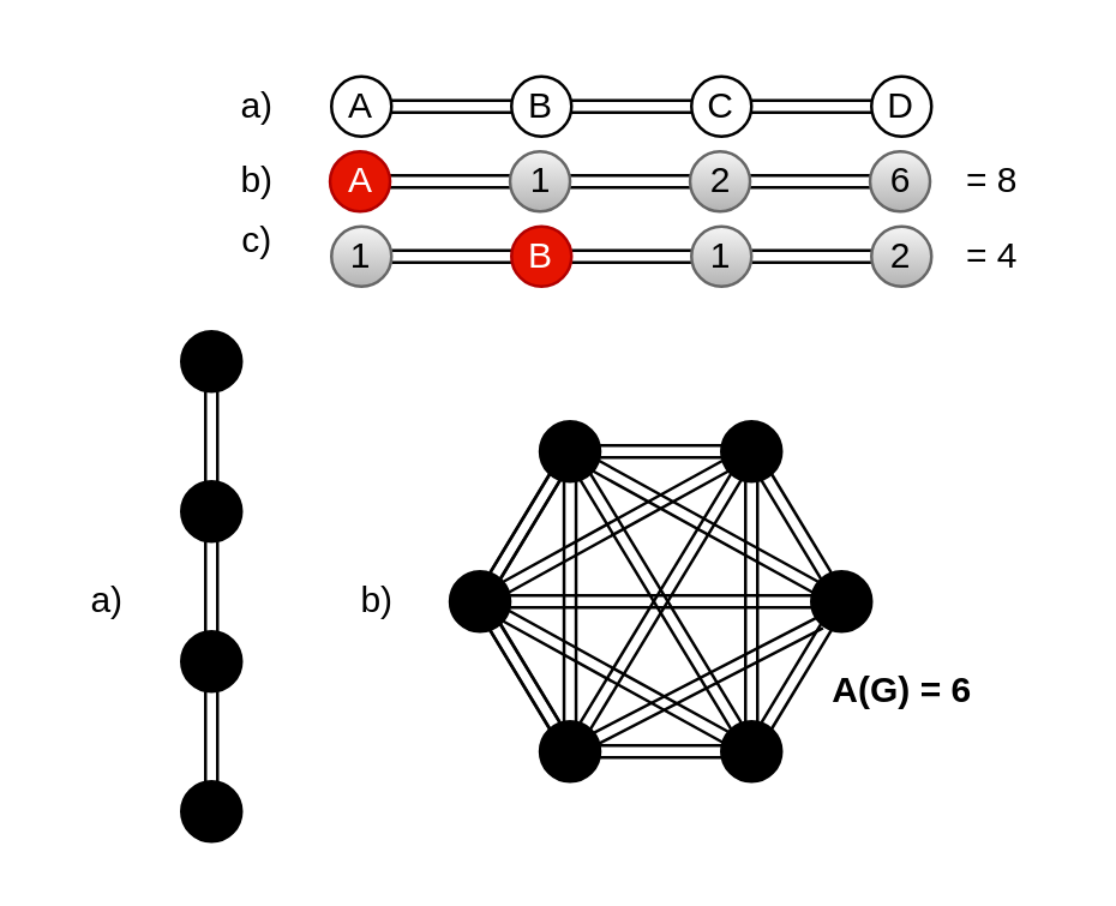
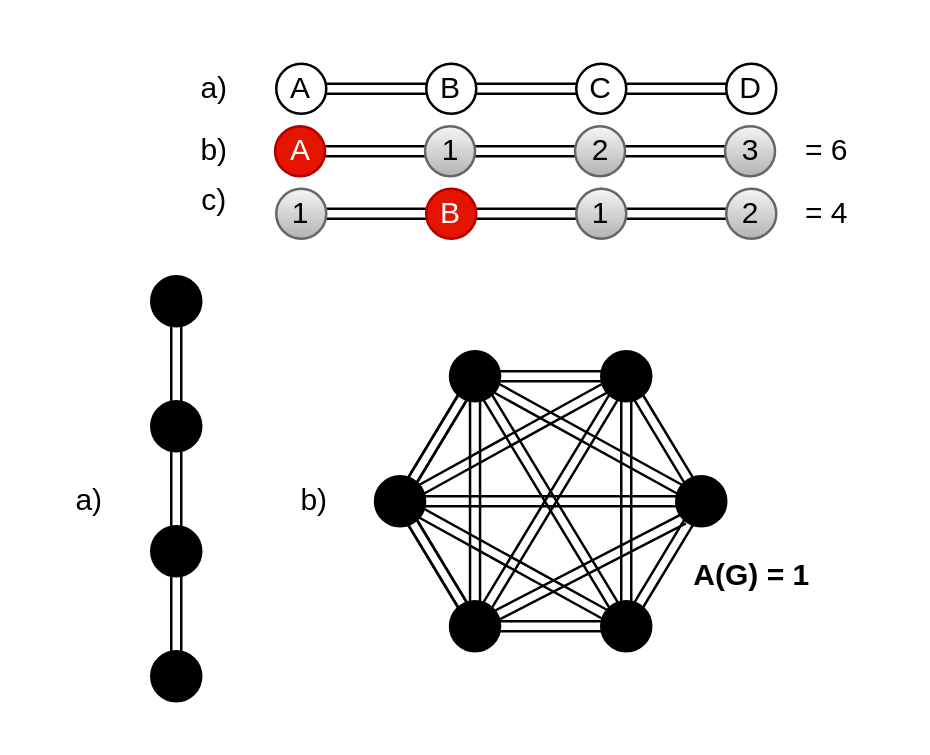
  <mxCell id="0" />
  <mxCell id="1" parent="0" />
  <mxCell id="2" value="" style="shape=link;html=1;rounded=0;startArrow=none;" edge="1" parent="1" source="10"><mxGeometry width="100" relative="1" as="geometry"><mxPoint x="120" y="34.76" as="sourcePoint" /><mxPoint x="310" y="34.76" as="targetPoint" /></mxGeometry></mxCell>
  <mxCell id="3" value="a)" style="text;html=1;align=center;verticalAlign=middle;resizable=0;points=[];autosize=1;strokeColor=none;fillColor=none;" vertex="1" parent="1"><mxGeometry x="70" y="20" width="30" height="30" as="geometry" /></mxCell>
  <mxCell id="4" style="edgeStyle=orthogonalEdgeStyle;shape=link;rounded=0;orthogonalLoop=1;jettySize=auto;html=1;exitX=1;exitY=0.5;exitDx=0;exitDy=0;entryX=0;entryY=0.5;entryDx=0;entryDy=0;" edge="1" parent="1" source="5" target="7"><mxGeometry relative="1" as="geometry" /></mxCell>
  <mxCell id="5" value="A" style="ellipse;whiteSpace=wrap;html=1;aspect=fixed;" vertex="1" parent="1"><mxGeometry x="110" y="25" width="20" height="20" as="geometry" /></mxCell>
  <mxCell id="6" style="edgeStyle=orthogonalEdgeStyle;shape=link;rounded=0;orthogonalLoop=1;jettySize=auto;html=1;exitX=1;exitY=0.5;exitDx=0;exitDy=0;entryX=0;entryY=0.5;entryDx=0;entryDy=0;" edge="1" parent="1" source="7" target="9"><mxGeometry relative="1" as="geometry" /></mxCell>
  <mxCell id="7" value="B" style="ellipse;whiteSpace=wrap;html=1;aspect=fixed;" vertex="1" parent="1"><mxGeometry x="170" y="25" width="20" height="20" as="geometry" /></mxCell>
  <mxCell id="8" style="edgeStyle=orthogonalEdgeStyle;shape=link;rounded=0;orthogonalLoop=1;jettySize=auto;html=1;exitX=1;exitY=0.5;exitDx=0;exitDy=0;entryX=0;entryY=0.5;entryDx=0;entryDy=0;" edge="1" parent="1" source="9" target="10"><mxGeometry relative="1" as="geometry" /></mxCell>
  <mxCell id="9" value="C" style="ellipse;whiteSpace=wrap;html=1;aspect=fixed;" vertex="1" parent="1"><mxGeometry x="230" y="25" width="20" height="20" as="geometry" /></mxCell>
  <mxCell id="10" value="D" style="ellipse;whiteSpace=wrap;html=1;aspect=fixed;" vertex="1" parent="1"><mxGeometry x="290" y="25" width="20" height="20" as="geometry" /></mxCell>
  <mxCell id="11" value="" style="shape=link;html=1;rounded=0;startArrow=none;" edge="1" parent="1" source="19"><mxGeometry width="100" relative="1" as="geometry"><mxPoint x="119.52" y="59.76" as="sourcePoint" /><mxPoint x="309.52" y="59.76" as="targetPoint" /></mxGeometry></mxCell>
  <mxCell id="12" value="b)" style="text;html=1;align=center;verticalAlign=middle;resizable=0;points=[];autosize=1;strokeColor=none;fillColor=none;" vertex="1" parent="1"><mxGeometry x="69.52" y="45" width="30" height="30" as="geometry" /></mxCell>
  <mxCell id="13" style="edgeStyle=orthogonalEdgeStyle;shape=link;rounded=0;orthogonalLoop=1;jettySize=auto;html=1;exitX=1;exitY=0.5;exitDx=0;exitDy=0;entryX=0;entryY=0.5;entryDx=0;entryDy=0;" edge="1" parent="1" source="14" target="16"><mxGeometry relative="1" as="geometry" /></mxCell>
  <mxCell id="14" value="A" style="ellipse;whiteSpace=wrap;html=1;aspect=fixed;fillColor=#e51400;fontColor=#ffffff;strokeColor=#B20000;" vertex="1" parent="1"><mxGeometry x="109.52" y="50" width="20" height="20" as="geometry" /></mxCell>
  <mxCell id="15" style="edgeStyle=orthogonalEdgeStyle;shape=link;rounded=0;orthogonalLoop=1;jettySize=auto;html=1;exitX=1;exitY=0.5;exitDx=0;exitDy=0;entryX=0;entryY=0.5;entryDx=0;entryDy=0;" edge="1" parent="1" source="16" target="18"><mxGeometry relative="1" as="geometry" /></mxCell>
  <mxCell id="16" value="1" style="ellipse;whiteSpace=wrap;html=1;aspect=fixed;fillColor=#f5f5f5;gradientColor=#b3b3b3;strokeColor=#666666;" vertex="1" parent="1"><mxGeometry x="169.52" y="50" width="20" height="20" as="geometry" /></mxCell>
  <mxCell id="17" style="edgeStyle=orthogonalEdgeStyle;shape=link;rounded=0;orthogonalLoop=1;jettySize=auto;html=1;exitX=1;exitY=0.5;exitDx=0;exitDy=0;entryX=0;entryY=0.5;entryDx=0;entryDy=0;" edge="1" parent="1" source="18" target="19"><mxGeometry relative="1" as="geometry" /></mxCell>
  <mxCell id="18" value="2" style="ellipse;whiteSpace=wrap;html=1;aspect=fixed;fillColor=#f5f5f5;gradientColor=#b3b3b3;strokeColor=#666666;" vertex="1" parent="1"><mxGeometry x="229.52" y="50" width="20" height="20" as="geometry" /></mxCell>
- <mxCell id="19" value="6" style="ellipse;whiteSpace=wrap;html=1;aspect=fixed;fillColor=#f5f5f5;gradientColor=#b3b3b3;strokeColor=#666666;" vertex="1" parent="1"><mxGeometry x="289.52" y="50" width="20" height="20" as="geometry" /></mxCell>
- <mxCell id="20" value="= 8" style="text;html=1;align=center;verticalAlign=middle;resizable=0;points=[];autosize=1;strokeColor=none;fillColor=none;" vertex="1" parent="1"><mxGeometry x="309.52" y="45" width="40" height="30" as="geometry" /></mxCell>
+ <mxCell id="19" value="3" style="ellipse;whiteSpace=wrap;html=1;aspect=fixed;fillColor=#f5f5f5;gradientColor=#b3b3b3;strokeColor=#666666;" vertex="1" parent="1"><mxGeometry x="289.52" y="50" width="20" height="20" as="geometry" /></mxCell>
+ <mxCell id="20" value="= 6" style="text;html=1;align=center;verticalAlign=middle;resizable=0;points=[];autosize=1;strokeColor=none;fillColor=none;" vertex="1" parent="1"><mxGeometry x="309.52" y="45" width="40" height="30" as="geometry" /></mxCell>
  <mxCell id="21" value="" style="shape=link;html=1;rounded=0;startArrow=none;" edge="1" parent="1" source="28"><mxGeometry width="100" relative="1" as="geometry"><mxPoint x="120" y="84.76" as="sourcePoint" /><mxPoint x="310" y="84.76" as="targetPoint" /></mxGeometry></mxCell>
  <mxCell id="22" style="edgeStyle=orthogonalEdgeStyle;shape=link;rounded=0;orthogonalLoop=1;jettySize=auto;html=1;exitX=1;exitY=0.5;exitDx=0;exitDy=0;entryX=0;entryY=0.5;entryDx=0;entryDy=0;" edge="1" parent="1" source="23" target="25"><mxGeometry relative="1" as="geometry" /></mxCell>
  <mxCell id="23" value="1" style="ellipse;whiteSpace=wrap;html=1;aspect=fixed;fillColor=#f5f5f5;strokeColor=#666666;gradientColor=#b3b3b3;" vertex="1" parent="1"><mxGeometry x="110" y="75" width="20" height="20" as="geometry" /></mxCell>
  <mxCell id="24" style="edgeStyle=orthogonalEdgeStyle;shape=link;rounded=0;orthogonalLoop=1;jettySize=auto;html=1;exitX=1;exitY=0.5;exitDx=0;exitDy=0;entryX=0;entryY=0.5;entryDx=0;entryDy=0;" edge="1" parent="1" source="25" target="27"><mxGeometry relative="1" as="geometry" /></mxCell>
  <mxCell id="25" value="B" style="ellipse;whiteSpace=wrap;html=1;aspect=fixed;fillColor=#e51400;strokeColor=#B20000;fontColor=#ffffff;" vertex="1" parent="1"><mxGeometry x="170" y="75" width="20" height="20" as="geometry" /></mxCell>
  <mxCell id="26" style="edgeStyle=orthogonalEdgeStyle;shape=link;rounded=0;orthogonalLoop=1;jettySize=auto;html=1;exitX=1;exitY=0.5;exitDx=0;exitDy=0;entryX=0;entryY=0.5;entryDx=0;entryDy=0;" edge="1" parent="1" source="27" target="28"><mxGeometry relative="1" as="geometry" /></mxCell>
  <mxCell id="27" value="1" style="ellipse;whiteSpace=wrap;html=1;aspect=fixed;fillColor=#f5f5f5;gradientColor=#b3b3b3;strokeColor=#666666;" vertex="1" parent="1"><mxGeometry x="230" y="75" width="20" height="20" as="geometry" /></mxCell>
  <mxCell id="28" value="2" style="ellipse;whiteSpace=wrap;html=1;aspect=fixed;fillColor=#f5f5f5;gradientColor=#b3b3b3;strokeColor=#666666;" vertex="1" parent="1"><mxGeometry x="290" y="75" width="20" height="20" as="geometry" /></mxCell>
  <mxCell id="29" value="= 4" style="text;html=1;align=center;verticalAlign=middle;resizable=0;points=[];autosize=1;strokeColor=none;fillColor=none;" vertex="1" parent="1"><mxGeometry x="310" y="70" width="40" height="30" as="geometry" /></mxCell>
  <mxCell id="30" value="c)" style="text;html=1;align=center;verticalAlign=middle;resizable=0;points=[];autosize=1;strokeColor=none;fillColor=none;" vertex="1" parent="1"><mxGeometry x="70" y="65" width="30" height="30" as="geometry" /></mxCell>
  <mxCell id="31" style="edgeStyle=orthogonalEdgeStyle;shape=link;rounded=0;orthogonalLoop=1;jettySize=auto;html=1;exitX=0.5;exitY=1;exitDx=0;exitDy=0;entryX=0.5;entryY=0;entryDx=0;entryDy=0;fillColor=#e1d5e7;strokeColor=default;labelBackgroundColor=#121212;" edge="1" parent="1" source="32" target="34"><mxGeometry relative="1" as="geometry" /></mxCell>
  <mxCell id="32" value="A" style="ellipse;whiteSpace=wrap;html=1;aspect=fixed;fillColor=#000000;strokeColor=default;labelBackgroundColor=#000000;" vertex="1" parent="1"><mxGeometry x="60" y="110" width="20" height="20" as="geometry" /></mxCell>
  <mxCell id="33" style="edgeStyle=orthogonalEdgeStyle;shape=link;rounded=0;orthogonalLoop=1;jettySize=auto;html=1;exitX=0.5;exitY=1;exitDx=0;exitDy=0;entryX=0.5;entryY=0;entryDx=0;entryDy=0;fillColor=#e1d5e7;strokeColor=default;labelBackgroundColor=#121212;" edge="1" parent="1" source="34" target="36"><mxGeometry relative="1" as="geometry" /></mxCell>
  <mxCell id="34" value="B" style="ellipse;whiteSpace=wrap;html=1;aspect=fixed;fillColor=#000000;strokeColor=default;labelBackgroundColor=#000000;" vertex="1" parent="1"><mxGeometry x="60" y="160" width="20" height="20" as="geometry" /></mxCell>
  <mxCell id="35" style="edgeStyle=orthogonalEdgeStyle;shape=link;rounded=0;orthogonalLoop=1;jettySize=auto;html=1;exitX=0.5;exitY=1;exitDx=0;exitDy=0;entryX=0.5;entryY=0;entryDx=0;entryDy=0;fillColor=#e1d5e7;strokeColor=default;labelBackgroundColor=#121212;" edge="1" parent="1" source="36" target="37"><mxGeometry relative="1" as="geometry" /></mxCell>
  <mxCell id="36" value="C" style="ellipse;whiteSpace=wrap;html=1;aspect=fixed;fillColor=#000000;strokeColor=default;labelBackgroundColor=#000000;" vertex="1" parent="1"><mxGeometry x="60" y="210" width="20" height="20" as="geometry" /></mxCell>
  <mxCell id="37" value="D" style="ellipse;whiteSpace=wrap;html=1;aspect=fixed;fillColor=#000000;strokeColor=default;labelBackgroundColor=#000000;" vertex="1" parent="1"><mxGeometry x="60" y="260" width="20" height="20" as="geometry" /></mxCell>
  <mxCell id="38" style="edgeStyle=orthogonalEdgeStyle;shape=link;rounded=0;orthogonalLoop=1;jettySize=auto;html=1;exitX=0.5;exitY=1;exitDx=0;exitDy=0;labelBackgroundColor=#121212;strokeColor=default;" edge="1" parent="1" source="39" target="40"><mxGeometry relative="1" as="geometry" /></mxCell>
  <mxCell id="39" value="" style="ellipse;whiteSpace=wrap;html=1;aspect=fixed;fillColor=#000000;strokeColor=default;labelBackgroundColor=#000000;" vertex="1" parent="1"><mxGeometry x="179.52" y="140" width="20" height="20" as="geometry" /></mxCell>
  <mxCell id="40" value="" style="ellipse;whiteSpace=wrap;html=1;aspect=fixed;fillColor=#000000;strokeColor=default;labelBackgroundColor=#000000;" vertex="1" parent="1"><mxGeometry x="179.52" y="240" width="20" height="20" as="geometry" /></mxCell>
  <mxCell id="41" value="" style="ellipse;whiteSpace=wrap;html=1;aspect=fixed;fillColor=#000000;strokeColor=default;labelBackgroundColor=#000000;" vertex="1" parent="1"><mxGeometry x="240" y="240" width="20" height="20" as="geometry" /></mxCell>
  <mxCell id="42" value="" style="ellipse;whiteSpace=wrap;html=1;aspect=fixed;fillColor=#000000;strokeColor=default;labelBackgroundColor=#000000;" vertex="1" parent="1"><mxGeometry x="240" y="140" width="20" height="20" as="geometry" /></mxCell>
  <mxCell id="43" value="" style="endArrow=none;html=1;rounded=0;labelBackgroundColor=#121212;strokeColor=default;shape=link;entryX=0;entryY=1;entryDx=0;entryDy=0;" edge="1" parent="1" source="40" target="57"><mxGeometry width="50" height="50" relative="1" as="geometry"><mxPoint x="120" y="240" as="sourcePoint" /><mxPoint x="170" y="190" as="targetPoint" /></mxGeometry></mxCell>
  <mxCell id="44" value="" style="endArrow=none;html=1;rounded=0;labelBackgroundColor=#121212;strokeColor=default;shape=link;" edge="1" parent="1" source="60" target="40"><mxGeometry width="50" height="50" relative="1" as="geometry"><mxPoint x="180" y="190" as="sourcePoint" /><mxPoint x="230" y="140" as="targetPoint" /></mxGeometry></mxCell>
  <mxCell id="45" value="" style="endArrow=none;html=1;rounded=0;labelBackgroundColor=#121212;strokeColor=default;shape=link;" edge="1" parent="1" source="60" target="41"><mxGeometry width="50" height="50" relative="1" as="geometry"><mxPoint x="199.52" y="170" as="sourcePoint" /><mxPoint x="249.52" y="120" as="targetPoint" /></mxGeometry></mxCell>
  <mxCell id="46" value="" style="endArrow=none;html=1;rounded=0;labelBackgroundColor=#121212;strokeColor=default;shape=link;" edge="1" parent="1" source="40" target="41"><mxGeometry width="50" height="50" relative="1" as="geometry"><mxPoint x="230" y="200" as="sourcePoint" /><mxPoint x="280" y="150" as="targetPoint" /></mxGeometry></mxCell>
  <mxCell id="47" value="" style="endArrow=none;html=1;rounded=0;labelBackgroundColor=#121212;strokeColor=default;shape=link;" edge="1" parent="1" source="41" target="57"><mxGeometry width="50" height="50" relative="1" as="geometry"><mxPoint x="240" y="210" as="sourcePoint" /><mxPoint x="160" y="190" as="targetPoint" /></mxGeometry></mxCell>
  <mxCell id="48" value="" style="endArrow=none;html=1;rounded=0;labelBackgroundColor=#121212;strokeColor=default;shape=link;" edge="1" parent="1" source="42" target="57"><mxGeometry width="50" height="50" relative="1" as="geometry"><mxPoint x="250" y="220" as="sourcePoint" /><mxPoint x="170" y="190" as="targetPoint" /></mxGeometry></mxCell>
  <mxCell id="49" value="" style="endArrow=none;html=1;rounded=0;labelBackgroundColor=#121212;strokeColor=default;shape=link;" edge="1" parent="1" source="39" target="60"><mxGeometry width="50" height="50" relative="1" as="geometry"><mxPoint x="260" y="230" as="sourcePoint" /><mxPoint x="310" y="180" as="targetPoint" /></mxGeometry></mxCell>
  <mxCell id="50" value="" style="endArrow=none;html=1;rounded=0;labelBackgroundColor=#121212;strokeColor=default;shape=link;" edge="1" parent="1" source="39" target="42"><mxGeometry width="50" height="50" relative="1" as="geometry"><mxPoint x="270" y="240" as="sourcePoint" /><mxPoint x="320" y="190" as="targetPoint" /></mxGeometry></mxCell>
  <mxCell id="51" value="" style="endArrow=none;html=1;rounded=0;labelBackgroundColor=#121212;strokeColor=default;shape=link;" edge="1" parent="1" source="42" target="40"><mxGeometry width="50" height="50" relative="1" as="geometry"><mxPoint x="280" y="250" as="sourcePoint" /><mxPoint x="330" y="200" as="targetPoint" /></mxGeometry></mxCell>
  <mxCell id="52" value="" style="endArrow=none;html=1;rounded=0;labelBackgroundColor=#121212;strokeColor=default;shape=link;" edge="1" parent="1" source="42" target="60"><mxGeometry width="50" height="50" relative="1" as="geometry"><mxPoint x="300" y="270" as="sourcePoint" /><mxPoint x="350" y="220" as="targetPoint" /></mxGeometry></mxCell>
  <mxCell id="53" value="" style="endArrow=none;html=1;rounded=0;labelBackgroundColor=#121212;strokeColor=default;shape=link;" edge="1" parent="1" source="39" target="41"><mxGeometry width="50" height="50" relative="1" as="geometry"><mxPoint x="310" y="280" as="sourcePoint" /><mxPoint x="360" y="230" as="targetPoint" /></mxGeometry></mxCell>
  <mxCell id="54" value="" style="endArrow=none;html=1;rounded=0;labelBackgroundColor=#121212;strokeColor=default;shape=link;startArrow=none;" edge="1" parent="1" source="60" target="39"><mxGeometry width="50" height="50" relative="1" as="geometry"><mxPoint x="180" y="170" as="sourcePoint" /><mxPoint x="230" y="120" as="targetPoint" /></mxGeometry></mxCell>
  <mxCell id="55" value="" style="endArrow=none;html=1;rounded=0;labelBackgroundColor=#121212;strokeColor=default;shape=link;" edge="1" parent="1" source="41" target="42"><mxGeometry width="50" height="50" relative="1" as="geometry"><mxPoint x="190" y="180" as="sourcePoint" /><mxPoint x="240" y="130" as="targetPoint" /></mxGeometry></mxCell>
  <mxCell id="56" value="" style="endArrow=none;html=1;rounded=0;labelBackgroundColor=#121212;strokeColor=default;shape=link;" edge="1" parent="1" source="39" target="57"><mxGeometry width="50" height="50" relative="1" as="geometry"><mxPoint x="129" y="158" as="sourcePoint" /><mxPoint x="170" y="190" as="targetPoint" /></mxGeometry></mxCell>
  <mxCell id="57" value="" style="ellipse;whiteSpace=wrap;html=1;aspect=fixed;fillColor=#000000;strokeColor=default;labelBackgroundColor=#000000;" vertex="1" parent="1"><mxGeometry x="270" y="190" width="20" height="20" as="geometry" /></mxCell>
  <mxCell id="58" value="" style="endArrow=none;html=1;rounded=0;labelBackgroundColor=#121212;strokeColor=default;shape=link;" edge="1" parent="1" source="40" target="60"><mxGeometry width="50" height="50" relative="1" as="geometry"><mxPoint x="184" y="242" as="sourcePoint" /><mxPoint x="136" y="168" as="targetPoint" /></mxGeometry></mxCell>
  <mxCell id="59" style="edgeStyle=orthogonalEdgeStyle;shape=link;rounded=0;orthogonalLoop=1;jettySize=auto;html=1;exitX=1;exitY=0.5;exitDx=0;exitDy=0;labelBackgroundColor=#121212;strokeColor=default;" edge="1" parent="1" source="60" target="57"><mxGeometry relative="1" as="geometry" /></mxCell>
  <mxCell id="60" value="" style="ellipse;whiteSpace=wrap;html=1;aspect=fixed;fillColor=#000000;strokeColor=default;labelBackgroundColor=#000000;" vertex="1" parent="1"><mxGeometry x="149.52" y="190" width="20" height="20" as="geometry" /></mxCell>
  <mxCell id="61" value="b)" style="text;html=1;align=center;verticalAlign=middle;resizable=0;points=[];autosize=1;strokeColor=none;fillColor=none;" vertex="1" parent="1"><mxGeometry x="110" y="185" width="30" height="30" as="geometry" /></mxCell>
  <mxCell id="62" value="a)" style="text;html=1;align=center;verticalAlign=middle;resizable=0;points=[];autosize=1;strokeColor=none;fillColor=none;" vertex="1" parent="1"><mxGeometry x="20" y="185" width="30" height="30" as="geometry" /></mxCell>
- <mxCell id="63" value="A(G) = 6" style="text;html=1;align=center;verticalAlign=middle;resizable=0;points=[];autosize=1;strokeColor=none;fillColor=none;fontStyle=1" vertex="1" parent="1"><mxGeometry x="264.52" y="215" width="70" height="30" as="geometry" /></mxCell>
+ <mxCell id="63" value="A(G) = 1" style="text;html=1;align=center;verticalAlign=middle;resizable=0;points=[];autosize=1;strokeColor=none;fillColor=none;fontStyle=1" vertex="1" parent="1"><mxGeometry x="264.52" y="215" width="70" height="30" as="geometry" /></mxCell>
